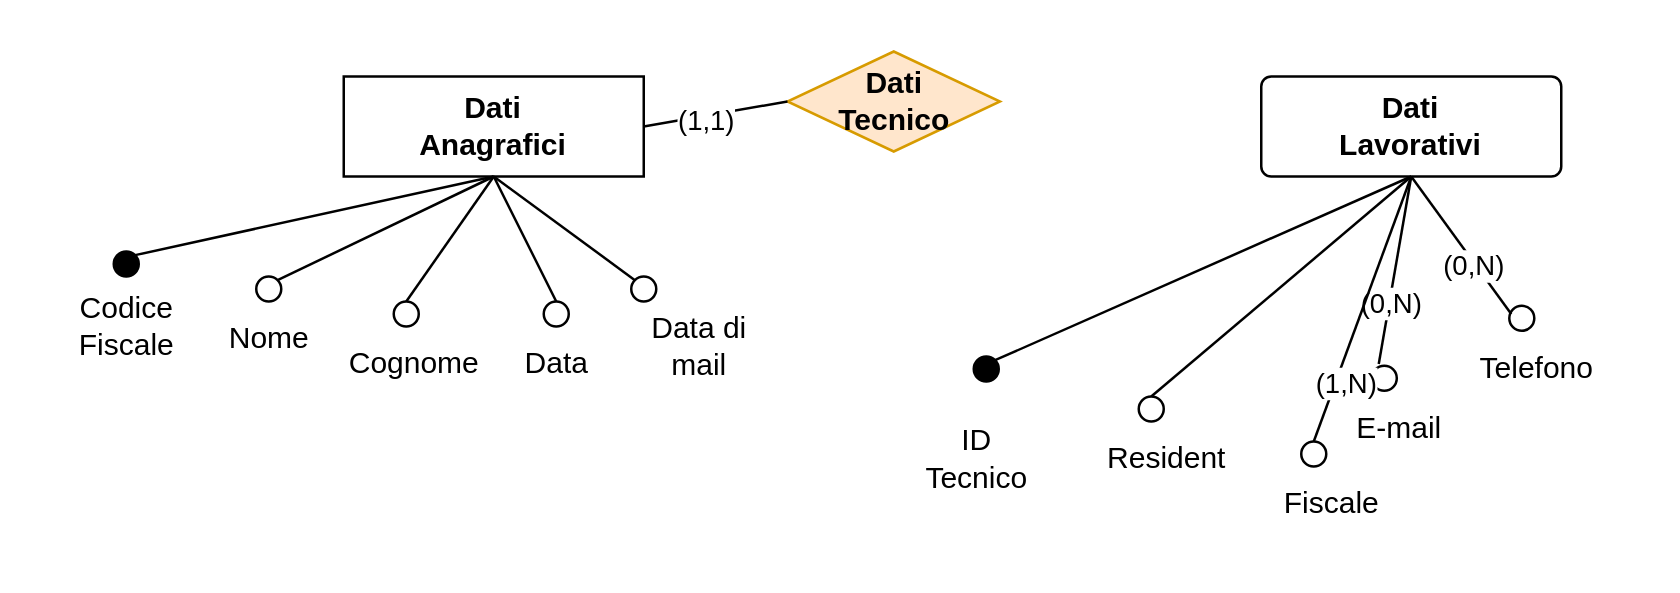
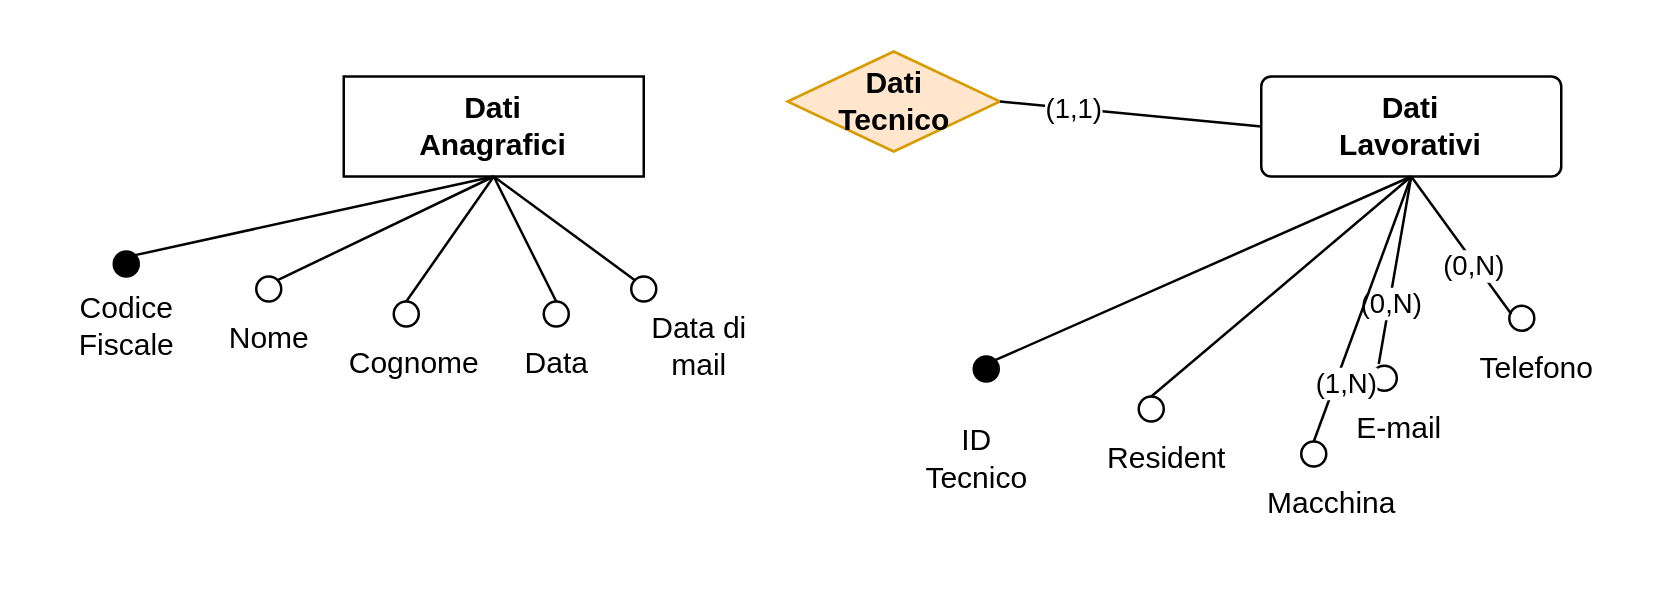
  <mxCell id="0" />
  <mxCell id="1" parent="0" />
  <mxCell id="2" value="&lt;b&gt;Dati&lt;br&gt;Lavorativi&lt;/b&gt;" style="rounded=1;arcSize=10;whiteSpace=wrap;html=1;align=center;" parent="1" vertex="1"><mxGeometry x="504" y="30" width="120" height="40" as="geometry" /></mxCell>
  <mxCell id="3" value="" style="ellipse;whiteSpace=wrap;html=1;aspect=fixed;fillColor=#000000;" parent="1" vertex="1"><mxGeometry x="45" y="100" width="10" height="10" as="geometry" /></mxCell>
  <mxCell id="4" value="" style="ellipse;whiteSpace=wrap;html=1;aspect=fixed;" parent="1" vertex="1"><mxGeometry x="102" y="110" width="10" height="10" as="geometry" /></mxCell>
  <mxCell id="5" value="" style="ellipse;whiteSpace=wrap;html=1;aspect=fixed;" parent="1" vertex="1"><mxGeometry x="157" y="120" width="10" height="10" as="geometry" /></mxCell>
  <mxCell id="6" value="Codice&lt;br&gt;Fiscale" style="text;html=1;align=center;verticalAlign=middle;resizable=0;points=[];autosize=1;strokeColor=none;fillColor=none;" parent="1" vertex="1"><mxGeometry x="20" y="110" width="60" height="40" as="geometry" /></mxCell>
  <mxCell id="7" value="Nome" style="text;html=1;align=center;verticalAlign=middle;resizable=0;points=[];autosize=1;strokeColor=none;fillColor=none;" parent="1" vertex="1"><mxGeometry x="77" y="120" width="60" height="30" as="geometry" /></mxCell>
  <mxCell id="8" value="Cognome" style="text;html=1;align=center;verticalAlign=middle;resizable=0;points=[];autosize=1;strokeColor=none;fillColor=none;" parent="1" vertex="1"><mxGeometry x="125" y="130" width="80" height="30" as="geometry" /></mxCell>
  <mxCell id="9" value="Data" style="text;html=1;align=center;verticalAlign=middle;resizable=0;points=[];autosize=1;strokeColor=none;fillColor=none;" parent="1" vertex="1"><mxGeometry x="192" y="130" width="60" height="30" as="geometry" /></mxCell>
  <mxCell id="10" value="" style="ellipse;whiteSpace=wrap;html=1;aspect=fixed;" parent="1" vertex="1"><mxGeometry x="217" y="120" width="10" height="10" as="geometry" /></mxCell>
  <mxCell id="11" value="" style="ellipse;whiteSpace=wrap;html=1;aspect=fixed;" parent="1" vertex="1"><mxGeometry x="252" y="110" width="10" height="10" as="geometry" /></mxCell>
  <mxCell id="12" value="Data di&lt;br&gt;mail" style="text;html=1;align=center;verticalAlign=middle;resizable=0;points=[];autosize=1;strokeColor=none;fillColor=none;" parent="1" vertex="1"><mxGeometry x="249" y="118" width="60" height="40" as="geometry" /></mxCell>
  <mxCell id="13" value="" style="ellipse;whiteSpace=wrap;html=1;aspect=fixed;" parent="1" vertex="1"><mxGeometry x="455" y="158.03" width="10" height="10" as="geometry" /></mxCell>
  <mxCell id="14" value="Resident" style="text;html=1;align=center;verticalAlign=middle;resizable=0;points=[];autosize=1;strokeColor=none;fillColor=none;" parent="1" vertex="1"><mxGeometry x="431" y="168.03" width="70" height="30" as="geometry" /></mxCell>
  <mxCell id="15" value="" style="ellipse;whiteSpace=wrap;html=1;aspect=fixed;" parent="1" vertex="1"><mxGeometry x="548.22" y="145.72" width="10" height="10" as="geometry" /></mxCell>
  <mxCell id="16" value="E-mail" style="text;html=1;align=center;verticalAlign=middle;resizable=0;points=[];autosize=1;strokeColor=none;fillColor=none;" parent="1" vertex="1"><mxGeometry x="529.22" y="155.72" width="60" height="30" as="geometry" /></mxCell>
  <mxCell id="17" value="" style="ellipse;whiteSpace=wrap;html=1;aspect=fixed;" parent="1" vertex="1"><mxGeometry x="603.22" y="121.72" width="10" height="10" as="geometry" /></mxCell>
  <mxCell id="18" value="Telefono" style="text;html=1;align=center;verticalAlign=middle;resizable=0;points=[];autosize=1;strokeColor=none;fillColor=none;" parent="1" vertex="1"><mxGeometry x="579.22" y="131.72" width="70" height="30" as="geometry" /></mxCell>
  <mxCell id="19" value="&lt;b&gt;Dati&lt;br&gt;Anagrafici&lt;/b&gt;" style="arcSize=10;whiteSpace=wrap;html=1;align=center;rounded=0;" parent="1" vertex="1"><mxGeometry x="137" y="30" width="120" height="40" as="geometry" /></mxCell>
  <mxCell id="20" value="" style="ellipse;whiteSpace=wrap;html=1;aspect=fixed;fillColor=#000000;" parent="1" vertex="1"><mxGeometry x="389" y="142.03" width="10" height="10" as="geometry" /></mxCell>
  <mxCell id="21" value="ID&lt;br&gt;Tecnico" style="text;html=1;align=center;verticalAlign=middle;resizable=0;points=[];autosize=1;strokeColor=none;fillColor=none;" parent="1" vertex="1"><mxGeometry x="360" y="162.03" width="59" height="41" as="geometry" /></mxCell>
  <mxCell id="22" value="" style="endArrow=none;html=1;rounded=0;exitX=1;exitY=0;exitDx=0;exitDy=0;entryX=0.5;entryY=1;entryDx=0;entryDy=0;" parent="1" source="3" target="19" edge="1"><mxGeometry width="50" height="50" relative="1" as="geometry"><mxPoint x="59" y="62" as="sourcePoint" /><mxPoint x="109" y="12" as="targetPoint" /></mxGeometry></mxCell>
  <mxCell id="23" value="" style="endArrow=none;html=1;rounded=0;entryX=0.5;entryY=1;entryDx=0;entryDy=0;exitX=1;exitY=0;exitDx=0;exitDy=0;" parent="1" source="20" target="2" edge="1"><mxGeometry width="50" height="50" relative="1" as="geometry"><mxPoint x="358" y="259" as="sourcePoint" /><mxPoint x="408" y="209" as="targetPoint" /></mxGeometry></mxCell>
  <mxCell id="24" value="" style="endArrow=none;html=1;rounded=0;exitX=1;exitY=0;exitDx=0;exitDy=0;entryX=0.5;entryY=1;entryDx=0;entryDy=0;" parent="1" source="4" target="19" edge="1"><mxGeometry width="50" height="50" relative="1" as="geometry"><mxPoint x="63.536" y="111.464" as="sourcePoint" /><mxPoint x="207" y="79" as="targetPoint" /></mxGeometry></mxCell>
  <mxCell id="25" value="" style="endArrow=none;html=1;rounded=0;exitX=0.5;exitY=0;exitDx=0;exitDy=0;entryX=0.5;entryY=1;entryDx=0;entryDy=0;" parent="1" source="5" target="19" edge="1"><mxGeometry width="50" height="50" relative="1" as="geometry"><mxPoint x="120.536" y="121.464" as="sourcePoint" /><mxPoint x="207" y="79" as="targetPoint" /></mxGeometry></mxCell>
  <mxCell id="26" value="" style="endArrow=none;html=1;rounded=0;exitX=0.5;exitY=0;exitDx=0;exitDy=0;entryX=0.5;entryY=1;entryDx=0;entryDy=0;" parent="1" source="10" target="19" edge="1"><mxGeometry width="50" height="50" relative="1" as="geometry"><mxPoint x="172" y="130" as="sourcePoint" /><mxPoint x="207" y="79" as="targetPoint" /></mxGeometry></mxCell>
  <mxCell id="27" value="" style="endArrow=none;html=1;rounded=0;exitX=0;exitY=0;exitDx=0;exitDy=0;entryX=0.5;entryY=1;entryDx=0;entryDy=0;" parent="1" source="11" target="19" edge="1"><mxGeometry width="50" height="50" relative="1" as="geometry"><mxPoint x="232" y="130" as="sourcePoint" /><mxPoint x="207" y="79" as="targetPoint" /></mxGeometry></mxCell>
  <mxCell id="28" value="" style="endArrow=none;html=1;rounded=0;entryX=0.5;entryY=1;entryDx=0;entryDy=0;exitX=0.5;exitY=0;exitDx=0;exitDy=0;" parent="1" source="13" target="2" edge="1"><mxGeometry width="50" height="50" relative="1" as="geometry"><mxPoint x="503.536" y="115.464" as="sourcePoint" /><mxPoint x="559" y="80" as="targetPoint" /></mxGeometry></mxCell>
  <mxCell id="29" value="" style="endArrow=none;html=1;rounded=0;entryX=0.5;entryY=1;entryDx=0;entryDy=0;" parent="1" target="2" edge="1"><mxGeometry width="50" height="50" relative="1" as="geometry"><mxPoint x="551" y="145" as="sourcePoint" /><mxPoint x="559" y="80" as="targetPoint" /></mxGeometry></mxCell>
  <mxCell id="30" value="(0,N)" style="edgeLabel;html=1;align=center;verticalAlign=middle;resizable=0;points=[];" vertex="1" connectable="0" parent="29"><mxGeometry x="-0.356" relative="1" as="geometry"><mxPoint as="offset" /></mxGeometry></mxCell>
  <mxCell id="31" value="" style="endArrow=none;html=1;rounded=0;entryX=0.5;entryY=1;entryDx=0;entryDy=0;" parent="1" target="2" edge="1"><mxGeometry width="50" height="50" relative="1" as="geometry"><mxPoint x="604" y="125" as="sourcePoint" /><mxPoint x="559" y="80" as="targetPoint" /></mxGeometry></mxCell>
  <mxCell id="32" value="(0,N)" style="edgeLabel;html=1;align=center;verticalAlign=middle;resizable=0;points=[];" vertex="1" connectable="0" parent="31"><mxGeometry x="-0.263" y="1" relative="1" as="geometry"><mxPoint as="offset" /></mxGeometry></mxCell>
  <mxCell id="33" value="&lt;b&gt;Dati&lt;br&gt;Tecnico&lt;/b&gt;" style="shape=rhombus;perimeter=rhombusPerimeter;whiteSpace=wrap;html=1;align=center;fillColor=#ffe6cc;strokeColor=#d79b00;" parent="1" vertex="1"><mxGeometry x="314.5" y="20" width="85" height="40" as="geometry" /></mxCell>
- <mxCell id="34" value="" style="endArrow=none;html=1;rounded=0;entryX=0;entryY=0.5;entryDx=0;entryDy=0;exitX=1;exitY=0.5;exitDx=0;exitDy=0;" parent="1" source="19" target="33" edge="1"><mxGeometry relative="1" as="geometry"><mxPoint x="293" y="216" as="sourcePoint" /><mxPoint x="453" y="216" as="targetPoint" /></mxGeometry></mxCell>
- <mxCell id="35" value="(1,1)" style="edgeLabel;html=1;align=center;verticalAlign=middle;resizable=0;points=[];" parent="34" vertex="1" connectable="0"><mxGeometry x="-0.485" y="3" relative="1" as="geometry"><mxPoint x="10" y="3" as="offset" /></mxGeometry></mxCell>
+ <mxCell id="36" value="" style="endArrow=none;html=1;rounded=0;entryX=0;entryY=0.5;entryDx=0;entryDy=0;exitX=1;exitY=0.5;exitDx=0;exitDy=0;" parent="1" source="33" target="2" edge="1"><mxGeometry relative="1" as="geometry"><mxPoint x="267" y="59" as="sourcePoint" /><mxPoint x="324.5" y="63" as="targetPoint" /></mxGeometry></mxCell>
+ <mxCell id="37" value="(1,1)" style="edgeLabel;html=1;align=center;verticalAlign=middle;resizable=0;points=[];" parent="36" vertex="1" connectable="0"><mxGeometry x="-0.439" relative="1" as="geometry"><mxPoint as="offset" /></mxGeometry></mxCell>
  <mxCell id="38" value="" style="ellipse;whiteSpace=wrap;html=1;aspect=fixed;" parent="1" vertex="1"><mxGeometry x="520" y="176.03" width="10" height="10" as="geometry" /></mxCell>
- <mxCell id="39" value="Fiscale" style="text;html=1;align=center;verticalAlign=middle;resizable=0;points=[];autosize=1;strokeColor=none;fillColor=none;" parent="1" vertex="1"><mxGeometry x="497" y="188.03" width="69" height="26" as="geometry" /></mxCell>
+ <mxCell id="39" value="Macchina" style="text;html=1;align=center;verticalAlign=middle;resizable=0;points=[];autosize=1;strokeColor=none;fillColor=none;" parent="1" vertex="1"><mxGeometry x="497" y="188.03" width="69" height="26" as="geometry" /></mxCell>
  <mxCell id="40" value="" style="endArrow=none;html=1;rounded=0;entryX=0.5;entryY=1;entryDx=0;entryDy=0;" parent="1" target="2" edge="1"><mxGeometry width="50" height="50" relative="1" as="geometry"><mxPoint x="525" y="176" as="sourcePoint" /><mxPoint x="503" y="190" as="targetPoint" /></mxGeometry></mxCell>
  <mxCell id="41" value="(1,N)" style="edgeLabel;html=1;align=center;verticalAlign=middle;resizable=0;points=[];" parent="40" vertex="1" connectable="0"><mxGeometry x="-0.252" relative="1" as="geometry"><mxPoint x="-2" y="16" as="offset" /></mxGeometry></mxCell>
